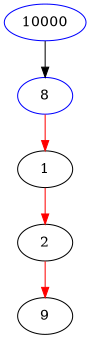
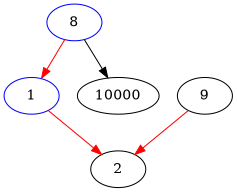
  digraph {
    node [color=black]
    edge [color=red]
    n1 [color=blue label=8]
-   n2 [label=1]
+   n2 [color=blue label=1]
    n3 [label=2]
-   n4 [color=blue label=10000]
+   n4 [label=10000]
    n5 [label=9]
    n1 -> n2
    n2 -> n3
-   n3 -> n5
-   n4 -> n1 [color=black]
+   n5 -> n3
+   n1 -> n4 [color=black]
  }
